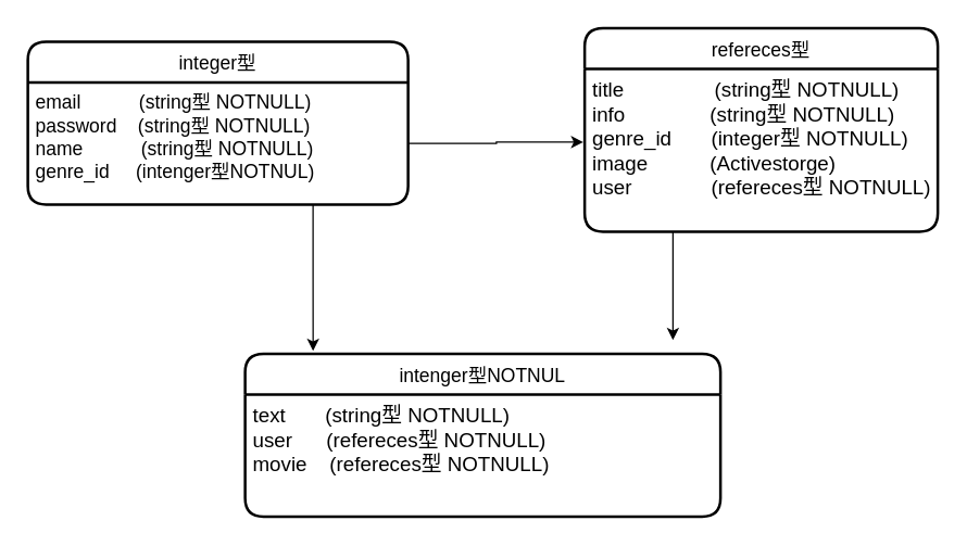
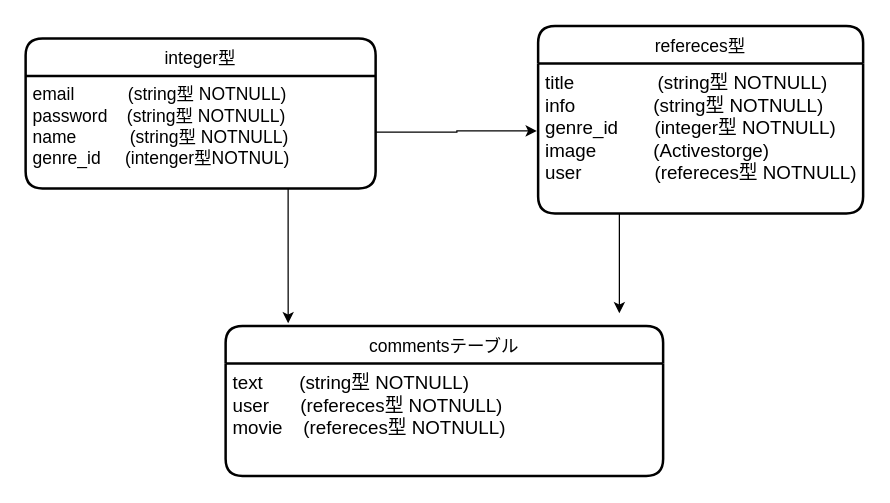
  <mxCell id="0" />
  <mxCell id="1" parent="0" />
  <mxCell id="2" value="refereces型" style="swimlane;childLayout=stackLayout;horizontal=1;startSize=30;horizontalStack=0;rounded=1;fontSize=14;fontStyle=0;strokeWidth=2;resizeParent=0;resizeLast=1;shadow=0;dashed=0;align=center;" vertex="1" parent="1"><mxGeometry x="430" y="20" width="260" height="150" as="geometry" /></mxCell>
  <mxCell id="3" value="title                (string型 NOTNULL) &#10;info               (string型 NOTNULL)&#10;genre_id       (integer型 NOTNULL)&#10;image           (Activestorge)&#10;user              (refereces型 NOTNULL)" style="align=left;strokeColor=none;fillColor=none;spacingLeft=4;fontSize=15;verticalAlign=top;resizable=0;rotatable=0;part=1;" vertex="1" parent="2"><mxGeometry y="30" width="260" height="120" as="geometry" /></mxCell>
  <mxCell id="4" value="integer型" style="swimlane;childLayout=stackLayout;horizontal=1;startSize=30;horizontalStack=0;rounded=1;fontSize=14;fontStyle=0;strokeWidth=2;resizeParent=0;resizeLast=1;shadow=0;dashed=0;align=center;" vertex="1" parent="1"><mxGeometry x="20" y="30" width="280" height="120" as="geometry" /></mxCell>
  <mxCell id="5" value="email           (string型 NOTNULL)&#10;password    (string型 NOTNULL)&#10;name           (string型 NOTNULL) &#10;genre_id     (intenger型NOTNUL)" style="align=left;strokeColor=none;fillColor=none;spacingLeft=4;fontSize=14;verticalAlign=top;resizable=0;rotatable=0;part=1;" vertex="1" parent="4"><mxGeometry y="30" width="280" height="90" as="geometry" /></mxCell>
- <mxCell id="6" value="intenger型NOTNUL" style="swimlane;childLayout=stackLayout;horizontal=1;startSize=30;horizontalStack=0;rounded=1;fontSize=14;fontStyle=0;strokeWidth=2;resizeParent=0;resizeLast=1;shadow=0;dashed=0;align=center;" vertex="1" parent="1"><mxGeometry x="180" y="260" width="350" height="120" as="geometry" /></mxCell>
+ <mxCell id="6" value="commentsテーブル" style="swimlane;childLayout=stackLayout;horizontal=1;startSize=30;horizontalStack=0;rounded=1;fontSize=14;fontStyle=0;strokeWidth=2;resizeParent=0;resizeLast=1;shadow=0;dashed=0;align=center;" vertex="1" parent="1"><mxGeometry x="180" y="260" width="350" height="120" as="geometry" /></mxCell>
  <mxCell id="7" value="text       (string型 NOTNULL)&#10;user      (refereces型 NOTNULL)&#10;movie    (refereces型 NOTNULL)" style="align=left;strokeColor=none;fillColor=none;spacingLeft=4;fontSize=15;verticalAlign=top;resizable=0;rotatable=0;part=1;" vertex="1" parent="6"><mxGeometry y="30" width="350" height="90" as="geometry" /></mxCell>
  <mxCell id="8" style="edgeStyle=orthogonalEdgeStyle;rounded=0;orthogonalLoop=1;jettySize=auto;html=1;exitX=1;exitY=0.5;exitDx=0;exitDy=0;entryX=-0.004;entryY=0.45;entryDx=0;entryDy=0;entryPerimeter=0;fontSize=15;" edge="1" parent="1" source="5" target="3"><mxGeometry relative="1" as="geometry" /></mxCell>
  <mxCell id="9" style="edgeStyle=orthogonalEdgeStyle;rounded=0;orthogonalLoop=1;jettySize=auto;html=1;exitX=0.25;exitY=1;exitDx=0;exitDy=0;fontSize=15;" edge="1" parent="1" source="3"><mxGeometry relative="1" as="geometry"><mxPoint x="495" y="250" as="targetPoint" /></mxGeometry></mxCell>
  <mxCell id="10" style="edgeStyle=orthogonalEdgeStyle;rounded=0;orthogonalLoop=1;jettySize=auto;html=1;exitX=0.75;exitY=1;exitDx=0;exitDy=0;entryX=0.143;entryY=-0.017;entryDx=0;entryDy=0;entryPerimeter=0;fontSize=15;" edge="1" parent="1" source="5" target="6"><mxGeometry relative="1" as="geometry" /></mxCell>
